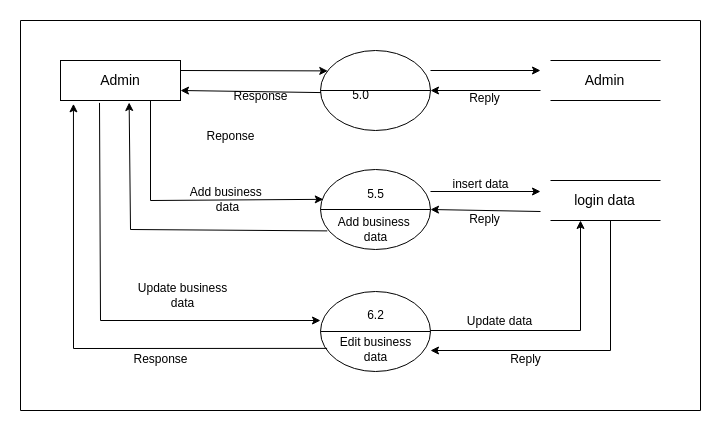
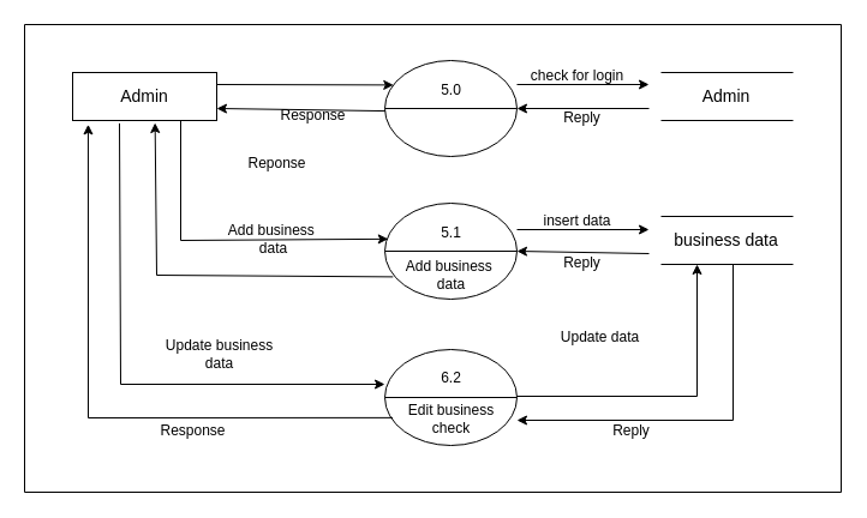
  <mxCell id="0" />
  <mxCell id="1" parent="0" />
  <mxCell id="2" value="&lt;font style=&quot;font-size: 14px;&quot;&gt;Admin&lt;/font&gt;" style="rounded=0;whiteSpace=wrap;html=1;" vertex="1" parent="1"><mxGeometry x="60" y="60" width="120" height="40" as="geometry" /></mxCell>
  <mxCell id="3" value="" style="group" vertex="1" connectable="0" parent="1"><mxGeometry x="320" y="50" width="110" height="80" as="geometry" /></mxCell>
  <mxCell id="4" value="" style="ellipse;whiteSpace=wrap;html=1;" vertex="1" parent="3"><mxGeometry width="110" height="80" as="geometry" /></mxCell>
  <mxCell id="5" value="" style="endArrow=none;html=1;rounded=0;exitX=0;exitY=0.5;exitDx=0;exitDy=0;entryX=1;entryY=0.5;entryDx=0;entryDy=0;" edge="1" parent="3" source="4" target="4"><mxGeometry width="50" height="50" relative="1" as="geometry"><mxPoint x="80" y="200" as="sourcePoint" /><mxPoint x="130" y="150" as="targetPoint" /></mxGeometry></mxCell>
- <mxCell id="6" value="5.0" style="text;html=1;align=center;verticalAlign=middle;resizable=0;points=[];autosize=1;strokeColor=none;fillColor=none;" vertex="1" parent="3"><mxGeometry x="20" y="30" width="40" height="30" as="geometry" /></mxCell>
+ <mxCell id="6" value="5.0" style="text;html=1;align=center;verticalAlign=middle;resizable=0;points=[];autosize=1;strokeColor=none;fillColor=none;" vertex="1" parent="3"><mxGeometry x="35" y="10" width="40" height="30" as="geometry" /></mxCell>
  <mxCell id="7" value="" style="group" vertex="1" connectable="0" parent="1"><mxGeometry x="320" y="169" width="110" height="80" as="geometry" /></mxCell>
  <mxCell id="8" value="" style="ellipse;whiteSpace=wrap;html=1;" vertex="1" parent="7"><mxGeometry width="110" height="80" as="geometry" /></mxCell>
  <mxCell id="9" value="" style="endArrow=none;html=1;rounded=0;exitX=0;exitY=0.5;exitDx=0;exitDy=0;entryX=1;entryY=0.5;entryDx=0;entryDy=0;" edge="1" parent="7" source="8" target="8"><mxGeometry width="50" height="50" relative="1" as="geometry"><mxPoint x="80" y="200" as="sourcePoint" /><mxPoint x="130" y="150" as="targetPoint" /></mxGeometry></mxCell>
- <mxCell id="10" value="5.5" style="text;html=1;align=center;verticalAlign=middle;resizable=0;points=[];autosize=1;strokeColor=none;fillColor=none;" vertex="1" parent="7"><mxGeometry x="35" y="10" width="40" height="30" as="geometry" /></mxCell>
+ <mxCell id="10" value="5.1" style="text;html=1;align=center;verticalAlign=middle;resizable=0;points=[];autosize=1;strokeColor=none;fillColor=none;" vertex="1" parent="7"><mxGeometry x="35" y="10" width="40" height="30" as="geometry" /></mxCell>
  <mxCell id="11" value="Add business&amp;nbsp;&lt;div&gt;data&lt;/div&gt;" style="text;html=1;align=center;verticalAlign=middle;resizable=0;points=[];autosize=1;strokeColor=none;fillColor=none;" vertex="1" parent="7"><mxGeometry x="5" y="40" width="100" height="40" as="geometry" /></mxCell>
  <mxCell id="12" value="" style="group" vertex="1" connectable="0" parent="1"><mxGeometry x="320" y="290" width="110" height="80" as="geometry" /></mxCell>
  <mxCell id="13" value="" style="ellipse;whiteSpace=wrap;html=1;" vertex="1" parent="12"><mxGeometry y="1" width="110" height="80" as="geometry" /></mxCell>
  <mxCell id="14" value="" style="endArrow=none;html=1;rounded=0;exitX=0;exitY=0.5;exitDx=0;exitDy=0;entryX=1;entryY=0.5;entryDx=0;entryDy=0;" edge="1" parent="12" source="13" target="13"><mxGeometry width="50" height="50" relative="1" as="geometry"><mxPoint x="80" y="200" as="sourcePoint" /><mxPoint x="130" y="150" as="targetPoint" /></mxGeometry></mxCell>
  <mxCell id="15" value="6.2" style="text;html=1;align=center;verticalAlign=middle;resizable=0;points=[];autosize=1;strokeColor=none;fillColor=none;" vertex="1" parent="12"><mxGeometry x="35" y="10" width="40" height="30" as="geometry" /></mxCell>
- <mxCell id="16" value="Edit business&lt;div&gt;data&lt;/div&gt;" style="text;html=1;align=center;verticalAlign=middle;resizable=0;points=[];autosize=1;strokeColor=none;fillColor=none;" vertex="1" parent="12"><mxGeometry x="10" y="39" width="90" height="40" as="geometry" /></mxCell>
+ <mxCell id="16" value="Edit business&lt;div&gt;check&lt;/div&gt;" style="text;html=1;align=center;verticalAlign=middle;resizable=0;points=[];autosize=1;strokeColor=none;fillColor=none;" vertex="1" parent="12"><mxGeometry x="10" y="39" width="90" height="40" as="geometry" /></mxCell>
  <mxCell id="17" value="" style="group" vertex="1" connectable="0" parent="1"><mxGeometry x="550" y="60" width="110" height="40" as="geometry" /></mxCell>
  <mxCell id="18" value="" style="endArrow=none;html=1;rounded=0;" edge="1" parent="17"><mxGeometry width="50" height="50" relative="1" as="geometry"><mxPoint as="sourcePoint" /><mxPoint x="110" as="targetPoint" /></mxGeometry></mxCell>
  <mxCell id="19" value="" style="endArrow=none;html=1;rounded=0;" edge="1" parent="17"><mxGeometry width="50" height="50" relative="1" as="geometry"><mxPoint y="40" as="sourcePoint" /><mxPoint x="110" y="40" as="targetPoint" /></mxGeometry></mxCell>
  <mxCell id="20" value="&lt;font style=&quot;font-size: 14px;&quot;&gt;Admin&lt;/font&gt;" style="text;html=1;align=center;verticalAlign=middle;resizable=0;points=[];autosize=1;strokeColor=none;fillColor=none;" vertex="1" parent="17"><mxGeometry x="24" y="5" width="60" height="30" as="geometry" /></mxCell>
  <mxCell id="21" value="" style="group" vertex="1" connectable="0" parent="1"><mxGeometry x="550" y="180" width="110" height="40" as="geometry" /></mxCell>
  <mxCell id="22" value="" style="endArrow=none;html=1;rounded=0;" edge="1" parent="21"><mxGeometry width="50" height="50" relative="1" as="geometry"><mxPoint as="sourcePoint" /><mxPoint x="110" as="targetPoint" /></mxGeometry></mxCell>
  <mxCell id="23" value="" style="endArrow=none;html=1;rounded=0;" edge="1" parent="21"><mxGeometry width="50" height="50" relative="1" as="geometry"><mxPoint y="40" as="sourcePoint" /><mxPoint x="110" y="40" as="targetPoint" /></mxGeometry></mxCell>
- <mxCell id="24" value="&lt;font style=&quot;font-size: 14px;&quot;&gt;login data&lt;/font&gt;" style="text;html=1;align=center;verticalAlign=middle;resizable=0;points=[];autosize=1;strokeColor=none;fillColor=none;" vertex="1" parent="21"><mxGeometry x="-1" y="5" width="110" height="30" as="geometry" /></mxCell>
+ <mxCell id="24" value="&lt;font style=&quot;font-size: 14px;&quot;&gt;business data&lt;/font&gt;" style="text;html=1;align=center;verticalAlign=middle;resizable=0;points=[];autosize=1;strokeColor=none;fillColor=none;" vertex="1" parent="21"><mxGeometry x="-1" y="5" width="110" height="30" as="geometry" /></mxCell>
  <mxCell id="25" value="" style="endArrow=classic;html=1;rounded=0;exitX=1;exitY=0.25;exitDx=0;exitDy=0;entryX=0.066;entryY=0.255;entryDx=0;entryDy=0;entryPerimeter=0;" edge="1" parent="1" source="2" target="4"><mxGeometry width="50" height="50" relative="1" as="geometry"><mxPoint x="420" y="210" as="sourcePoint" /><mxPoint x="470" y="160" as="targetPoint" /></mxGeometry></mxCell>
  <mxCell id="26" value="" style="endArrow=classic;html=1;rounded=0;entryX=1;entryY=0.75;entryDx=0;entryDy=0;exitX=0.004;exitY=0.526;exitDx=0;exitDy=0;exitPerimeter=0;" edge="1" parent="1" source="4" target="2"><mxGeometry width="50" height="50" relative="1" as="geometry"><mxPoint x="280" y="130" as="sourcePoint" /><mxPoint x="330" y="80" as="targetPoint" /></mxGeometry></mxCell>
  <mxCell id="27" value="Response" style="text;html=1;align=center;verticalAlign=middle;resizable=0;points=[];autosize=1;strokeColor=none;fillColor=none;" vertex="1" parent="1"><mxGeometry x="220" y="81" width="80" height="30" as="geometry" /></mxCell>
  <mxCell id="28" value="" style="endArrow=classic;html=1;rounded=0;exitX=0.75;exitY=1;exitDx=0;exitDy=0;entryX=0.025;entryY=0.373;entryDx=0;entryDy=0;entryPerimeter=0;" edge="1" parent="1" source="2" target="8"><mxGeometry width="50" height="50" relative="1" as="geometry"><mxPoint x="330" y="270" as="sourcePoint" /><mxPoint x="380" y="220" as="targetPoint" /><Array as="points"><mxPoint x="150" y="200" /></Array></mxGeometry></mxCell>
  <mxCell id="29" value="Add business&amp;nbsp;&lt;div&gt;data&lt;/div&gt;" style="text;html=1;align=center;verticalAlign=middle;resizable=0;points=[];autosize=1;strokeColor=none;fillColor=none;" vertex="1" parent="1"><mxGeometry x="177" y="179" width="100" height="40" as="geometry" /></mxCell>
  <mxCell id="30" value="" style="endArrow=classic;html=1;rounded=0;entryX=0.572;entryY=1.05;entryDx=0;entryDy=0;entryPerimeter=0;exitX=0.018;exitY=0.535;exitDx=0;exitDy=0;exitPerimeter=0;" edge="1" parent="1" source="11" target="2"><mxGeometry width="50" height="50" relative="1" as="geometry"><mxPoint x="290" y="230" as="sourcePoint" /><mxPoint x="340" y="180" as="targetPoint" /><Array as="points"><mxPoint x="130" y="229" /></Array></mxGeometry></mxCell>
  <mxCell id="31" value="Reponse" style="text;html=1;align=center;verticalAlign=middle;resizable=0;points=[];autosize=1;strokeColor=none;fillColor=none;" vertex="1" parent="1"><mxGeometry x="195" y="121" width="70" height="30" as="geometry" /></mxCell>
  <mxCell id="32" value="" style="endArrow=classic;html=1;rounded=0;exitX=0.325;exitY=1.06;exitDx=0;exitDy=0;exitPerimeter=0;" edge="1" parent="1" source="2"><mxGeometry width="50" height="50" relative="1" as="geometry"><mxPoint x="170" y="270" as="sourcePoint" /><mxPoint x="320" y="320" as="targetPoint" /><Array as="points"><mxPoint x="100" y="320" /></Array></mxGeometry></mxCell>
  <mxCell id="33" value="Update business&lt;div&gt;data&lt;/div&gt;" style="text;html=1;align=center;verticalAlign=middle;resizable=0;points=[];autosize=1;strokeColor=none;fillColor=none;" vertex="1" parent="1"><mxGeometry x="127" y="275" width="110" height="40" as="geometry" /></mxCell>
  <mxCell id="34" value="" style="endArrow=classic;html=1;rounded=0;exitX=0.06;exitY=0.711;exitDx=0;exitDy=0;exitPerimeter=0;entryX=0.108;entryY=1.083;entryDx=0;entryDy=0;entryPerimeter=0;" edge="1" parent="1" source="13" target="2"><mxGeometry width="50" height="50" relative="1" as="geometry"><mxPoint x="320" y="300" as="sourcePoint" /><mxPoint x="370" y="250" as="targetPoint" /><Array as="points"><mxPoint x="73" y="348" /></Array></mxGeometry></mxCell>
  <mxCell id="35" value="Response" style="text;html=1;align=center;verticalAlign=middle;resizable=0;points=[];autosize=1;strokeColor=none;fillColor=none;" vertex="1" parent="1"><mxGeometry x="120" y="344" width="80" height="30" as="geometry" /></mxCell>
  <mxCell id="36" value="" style="group" vertex="1" connectable="0" parent="1"><mxGeometry x="430" y="48" width="110" height="65" as="geometry" /></mxCell>
  <mxCell id="37" value="" style="endArrow=classic;html=1;rounded=0;" edge="1" parent="36"><mxGeometry width="50" height="50" relative="1" as="geometry"><mxPoint y="22" as="sourcePoint" /><mxPoint x="110" y="22" as="targetPoint" /></mxGeometry></mxCell>
  <mxCell id="38" value="" style="endArrow=classic;html=1;rounded=0;entryX=1;entryY=0.5;entryDx=0;entryDy=0;" edge="1" parent="36" target="4"><mxGeometry width="50" height="50" relative="1" as="geometry"><mxPoint x="110" y="42" as="sourcePoint" /><mxPoint x="100" y="72" as="targetPoint" /></mxGeometry></mxCell>
+ <mxCell id="39" value="check for login" style="text;html=1;align=center;verticalAlign=middle;resizable=0;points=[];autosize=1;strokeColor=none;fillColor=none;" vertex="1" parent="36"><mxGeometry width="100" height="30" as="geometry" /></mxCell>
  <mxCell id="40" value="Reply" style="text;html=1;align=center;verticalAlign=middle;resizable=0;points=[];autosize=1;strokeColor=none;fillColor=none;" vertex="1" parent="36"><mxGeometry x="29" y="35" width="50" height="30" as="geometry" /></mxCell>
  <mxCell id="41" value="" style="endArrow=classic;html=1;rounded=0;" edge="1" parent="1"><mxGeometry width="50" height="50" relative="1" as="geometry"><mxPoint x="430" y="191" as="sourcePoint" /><mxPoint x="540" y="191" as="targetPoint" /></mxGeometry></mxCell>
  <mxCell id="42" value="" style="endArrow=classic;html=1;rounded=0;entryX=1;entryY=0.5;entryDx=0;entryDy=0;" edge="1" parent="1" target="8"><mxGeometry width="50" height="50" relative="1" as="geometry"><mxPoint x="540" y="211" as="sourcePoint" /><mxPoint x="530" y="241" as="targetPoint" /></mxGeometry></mxCell>
  <mxCell id="43" value="insert data" style="text;html=1;align=center;verticalAlign=middle;resizable=0;points=[];autosize=1;strokeColor=none;fillColor=none;" vertex="1" parent="1"><mxGeometry x="440" y="169" width="80" height="30" as="geometry" /></mxCell>
  <mxCell id="44" value="Reply" style="text;html=1;align=center;verticalAlign=middle;resizable=0;points=[];autosize=1;strokeColor=none;fillColor=none;" vertex="1" parent="1"><mxGeometry x="459" y="204" width="50" height="30" as="geometry" /></mxCell>
  <mxCell id="45" value="" style="endArrow=classic;html=1;rounded=0;" edge="1" parent="1"><mxGeometry width="50" height="50" relative="1" as="geometry"><mxPoint x="430" y="330" as="sourcePoint" /><mxPoint x="580" y="220" as="targetPoint" /><Array as="points"><mxPoint x="580" y="330" /></Array></mxGeometry></mxCell>
  <mxCell id="46" value="" style="endArrow=classic;html=1;rounded=0;" edge="1" parent="1"><mxGeometry width="50" height="50" relative="1" as="geometry"><mxPoint x="610" y="220" as="sourcePoint" /><mxPoint x="430" y="350" as="targetPoint" /><Array as="points"><mxPoint x="610" y="350" /></Array></mxGeometry></mxCell>
  <mxCell id="47" value="Reply" style="text;html=1;align=center;verticalAlign=middle;resizable=0;points=[];autosize=1;strokeColor=none;fillColor=none;" vertex="1" parent="1"><mxGeometry x="500" y="344" width="50" height="30" as="geometry" /></mxCell>
- <mxCell id="48" value="Update data" style="text;html=1;align=center;verticalAlign=middle;resizable=0;points=[];autosize=1;strokeColor=none;fillColor=none;" vertex="1" parent="1"><mxGeometry x="454" y="306" width="90" height="30" as="geometry" /></mxCell>
+ <mxCell id="48" value="Update data" style="text;html=1;align=center;verticalAlign=middle;resizable=0;points=[];autosize=1;strokeColor=none;fillColor=none;" vertex="1" parent="1"><mxGeometry x="454" y="266" width="90" height="30" as="geometry" /></mxCell>
  <mxCell id="49" value="" style="swimlane;startSize=0;" vertex="1" parent="1"><mxGeometry x="20" y="20" width="680" height="390" as="geometry" /></mxCell>
